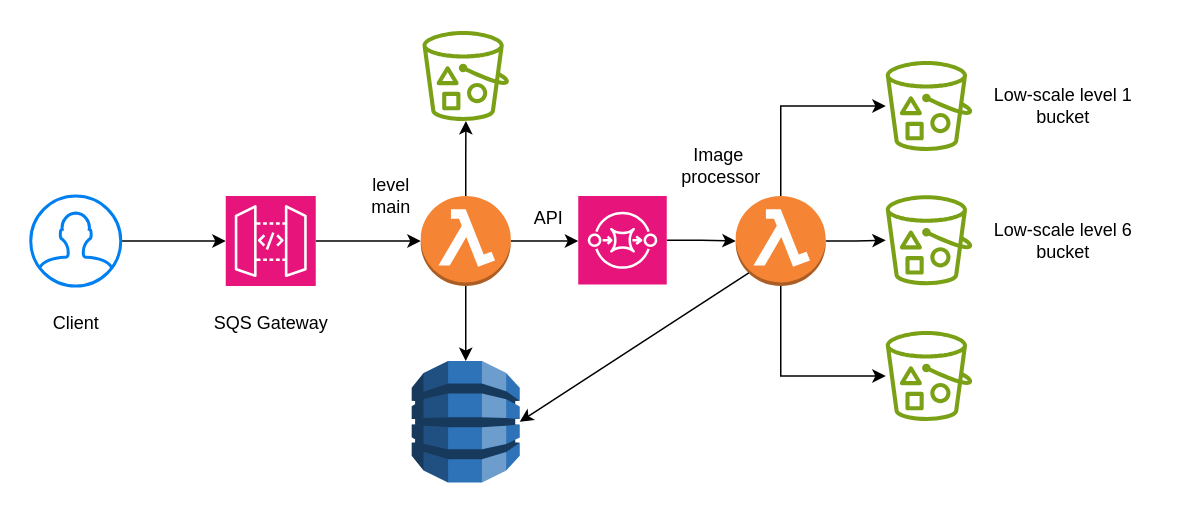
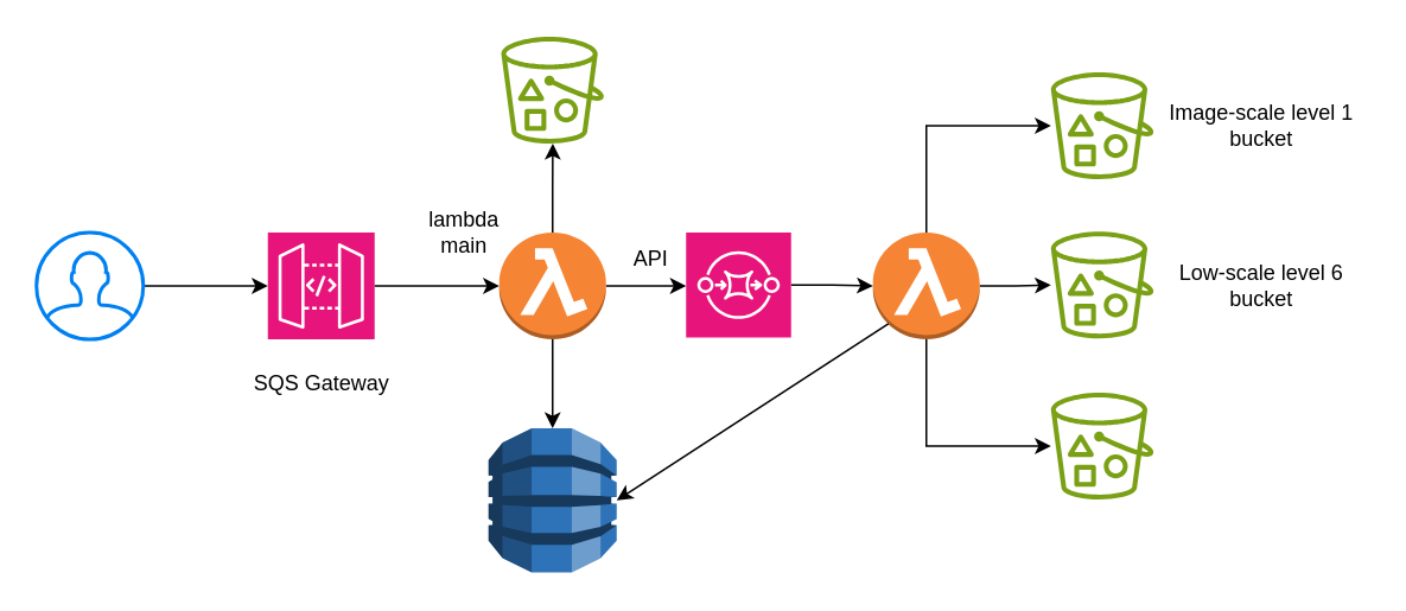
  <mxCell id="0" />
  <mxCell id="1" parent="0" />
  <mxCell id="2" value="" style="edgeStyle=orthogonalEdgeStyle;rounded=0;orthogonalLoop=1;jettySize=auto;html=1;" edge="1" parent="1" source="3" target="5"><mxGeometry relative="1" as="geometry" /></mxCell>
  <mxCell id="3" value="" style="html=1;verticalLabelPosition=bottom;align=center;labelBackgroundColor=#ffffff;verticalAlign=top;strokeWidth=2;strokeColor=#0080F0;shadow=0;dashed=0;shape=mxgraph.ios7.icons.user;" vertex="1" parent="1"><mxGeometry x="20" y="130" width="60" height="60" as="geometry" /></mxCell>
  <mxCell id="4" value="" style="edgeStyle=orthogonalEdgeStyle;rounded=0;orthogonalLoop=1;jettySize=auto;html=1;" edge="1" parent="1" source="5" target="9"><mxGeometry relative="1" as="geometry" /></mxCell>
  <mxCell id="5" value="" style="sketch=0;points=[[0,0,0],[0.25,0,0],[0.5,0,0],[0.75,0,0],[1,0,0],[0,1,0],[0.25,1,0],[0.5,1,0],[0.75,1,0],[1,1,0],[0,0.25,0],[0,0.5,0],[0,0.75,0],[1,0.25,0],[1,0.5,0],[1,0.75,0]];outlineConnect=0;fontColor=#232F3E;fillColor=#E7157B;strokeColor=#ffffff;dashed=0;verticalLabelPosition=bottom;verticalAlign=top;align=center;html=1;fontSize=12;fontStyle=0;aspect=fixed;shape=mxgraph.aws4.resourceIcon;resIcon=mxgraph.aws4.api_gateway;" vertex="1" parent="1"><mxGeometry x="150" y="130" width="60" height="60" as="geometry" /></mxCell>
  <mxCell id="6" value="" style="edgeStyle=orthogonalEdgeStyle;rounded=0;orthogonalLoop=1;jettySize=auto;html=1;" edge="1" parent="1" source="9" target="10"><mxGeometry relative="1" as="geometry" /></mxCell>
  <mxCell id="7" value="" style="edgeStyle=orthogonalEdgeStyle;rounded=0;orthogonalLoop=1;jettySize=auto;html=1;" edge="1" parent="1" source="9" target="11"><mxGeometry relative="1" as="geometry" /></mxCell>
  <mxCell id="8" value="" style="edgeStyle=orthogonalEdgeStyle;rounded=0;orthogonalLoop=1;jettySize=auto;html=1;" edge="1" parent="1" source="9"><mxGeometry relative="1" as="geometry"><mxPoint x="385" y="160" as="targetPoint" /></mxGeometry></mxCell>
  <mxCell id="9" value="" style="outlineConnect=0;dashed=0;verticalLabelPosition=bottom;verticalAlign=top;align=center;html=1;shape=mxgraph.aws3.lambda_function;fillColor=#F58534;gradientColor=none;" vertex="1" parent="1"><mxGeometry x="280" y="130" width="60" height="60" as="geometry" /></mxCell>
  <mxCell id="10" value="" style="outlineConnect=0;dashed=0;verticalLabelPosition=bottom;verticalAlign=top;align=center;html=1;shape=mxgraph.aws3.dynamo_db;fillColor=#2E73B8;gradientColor=none;" vertex="1" parent="1"><mxGeometry x="274" y="240" width="72" height="81" as="geometry" /></mxCell>
  <mxCell id="11" value="" style="sketch=0;outlineConnect=0;fontColor=#232F3E;gradientColor=none;fillColor=#7AA116;strokeColor=none;dashed=0;verticalLabelPosition=bottom;verticalAlign=top;align=center;html=1;fontSize=12;fontStyle=0;aspect=fixed;pointerEvents=1;shape=mxgraph.aws4.bucket_with_objects;" vertex="1" parent="1"><mxGeometry x="281.15" y="20" width="57.69" height="60" as="geometry" /></mxCell>
  <mxCell id="12" value="" style="edgeStyle=orthogonalEdgeStyle;rounded=0;orthogonalLoop=1;jettySize=auto;html=1;" edge="1" parent="1" source="13" target="15"><mxGeometry relative="1" as="geometry" /></mxCell>
  <mxCell id="13" value="" style="sketch=0;points=[[0,0,0],[0.25,0,0],[0.5,0,0],[0.75,0,0],[1,0,0],[0,1,0],[0.25,1,0],[0.5,1,0],[0.75,1,0],[1,1,0],[0,0.25,0],[0,0.5,0],[0,0.75,0],[1,0.25,0],[1,0.5,0],[1,0.75,0]];outlineConnect=0;fontColor=#232F3E;fillColor=#E7157B;strokeColor=#ffffff;dashed=0;verticalLabelPosition=bottom;verticalAlign=top;align=center;html=1;fontSize=12;fontStyle=0;aspect=fixed;shape=mxgraph.aws4.resourceIcon;resIcon=mxgraph.aws4.sqs;" vertex="1" parent="1"><mxGeometry x="385" y="130" width="59" height="59" as="geometry" /></mxCell>
  <mxCell id="14" value="" style="edgeStyle=orthogonalEdgeStyle;rounded=0;orthogonalLoop=1;jettySize=auto;html=1;" edge="1" parent="1" source="15" target="17"><mxGeometry relative="1" as="geometry" /></mxCell>
  <mxCell id="15" value="" style="outlineConnect=0;dashed=0;verticalLabelPosition=bottom;verticalAlign=top;align=center;html=1;shape=mxgraph.aws3.lambda_function;fillColor=#F58534;gradientColor=none;" vertex="1" parent="1"><mxGeometry x="490" y="130" width="60" height="60" as="geometry" /></mxCell>
  <mxCell id="16" value="" style="sketch=0;outlineConnect=0;fontColor=#232F3E;gradientColor=none;fillColor=#7AA116;strokeColor=none;dashed=0;verticalLabelPosition=bottom;verticalAlign=top;align=center;html=1;fontSize=12;fontStyle=0;aspect=fixed;pointerEvents=1;shape=mxgraph.aws4.bucket_with_objects;" vertex="1" parent="1"><mxGeometry x="590" y="40" width="57.69" height="60" as="geometry" /></mxCell>
  <mxCell id="17" value="" style="sketch=0;outlineConnect=0;fontColor=#232F3E;gradientColor=none;fillColor=#7AA116;strokeColor=none;dashed=0;verticalLabelPosition=bottom;verticalAlign=top;align=center;html=1;fontSize=12;fontStyle=0;aspect=fixed;pointerEvents=1;shape=mxgraph.aws4.bucket_with_objects;" vertex="1" parent="1"><mxGeometry x="590" y="129.5" width="57.69" height="60" as="geometry" /></mxCell>
  <mxCell id="18" value="" style="sketch=0;outlineConnect=0;fontColor=#232F3E;gradientColor=none;fillColor=#7AA116;strokeColor=none;dashed=0;verticalLabelPosition=bottom;verticalAlign=top;align=center;html=1;fontSize=12;fontStyle=0;aspect=fixed;pointerEvents=1;shape=mxgraph.aws4.bucket_with_objects;" vertex="1" parent="1"><mxGeometry x="590" y="220" width="57.69" height="60" as="geometry" /></mxCell>
  <mxCell id="19" value="" style="edgeStyle=none;orthogonalLoop=1;jettySize=auto;html=1;rounded=0;exitX=0.5;exitY=0;exitDx=0;exitDy=0;exitPerimeter=0;" edge="1" parent="1" source="15" target="16"><mxGeometry width="100" relative="1" as="geometry"><mxPoint x="450" y="60" as="sourcePoint" /><mxPoint x="550" y="60" as="targetPoint" /><Array as="points"><mxPoint x="520" y="70" /></Array></mxGeometry></mxCell>
  <mxCell id="20" value="" style="edgeStyle=none;orthogonalLoop=1;jettySize=auto;html=1;rounded=0;exitX=0.5;exitY=1;exitDx=0;exitDy=0;exitPerimeter=0;" edge="1" parent="1" source="15" target="18"><mxGeometry width="100" relative="1" as="geometry"><mxPoint x="480" y="240" as="sourcePoint" /><mxPoint x="580" y="240" as="targetPoint" /><Array as="points"><mxPoint x="520" y="250" /></Array></mxGeometry></mxCell>
  <mxCell id="21" value="" style="edgeStyle=none;orthogonalLoop=1;jettySize=auto;html=1;rounded=0;entryX=1;entryY=0.5;entryDx=0;entryDy=0;entryPerimeter=0;exitX=0.145;exitY=0.855;exitDx=0;exitDy=0;exitPerimeter=0;" edge="1" parent="1" source="15" target="10"><mxGeometry width="100" relative="1" as="geometry"><mxPoint x="490" y="180" as="sourcePoint" /><mxPoint x="456.25" y="290" as="targetPoint" /><Array as="points" /></mxGeometry></mxCell>
- <mxCell id="22" value="Client" style="text;html=1;align=center;verticalAlign=middle;resizable=0;points=[];autosize=1;strokeColor=none;fillColor=none;" vertex="1" parent="1"><mxGeometry x="25" y="200" width="50" height="30" as="geometry" /></mxCell>
  <mxCell id="23" value="SQS Gateway" style="text;html=1;align=center;verticalAlign=middle;resizable=0;points=[];autosize=1;strokeColor=none;fillColor=none;" vertex="1" parent="1"><mxGeometry x="135" y="200" width="90" height="30" as="geometry" /></mxCell>
- <mxCell id="24" value="level&lt;div&gt;main&lt;/div&gt;" style="text;html=1;align=center;verticalAlign=middle;resizable=0;points=[];autosize=1;strokeColor=none;fillColor=none;" vertex="1" parent="1"><mxGeometry x="230" y="110" width="60" height="40" as="geometry" /></mxCell>
+ <mxCell id="24" value="lambda&lt;div&gt;main&lt;/div&gt;" style="text;html=1;align=center;verticalAlign=middle;resizable=0;points=[];autosize=1;strokeColor=none;fillColor=none;" vertex="1" parent="1"><mxGeometry x="230" y="110" width="60" height="40" as="geometry" /></mxCell>
  <mxCell id="25" value="API" style="text;html=1;align=center;verticalAlign=middle;resizable=0;points=[];autosize=1;strokeColor=none;fillColor=none;" vertex="1" parent="1"><mxGeometry x="340" y="129.5" width="50" height="30" as="geometry" /></mxCell>
- <mxCell id="26" value="Image&amp;nbsp;&lt;div&gt;processor&lt;/div&gt;" style="text;html=1;align=center;verticalAlign=middle;resizable=0;points=[];autosize=1;strokeColor=none;fillColor=none;" vertex="1" parent="1"><mxGeometry x="440" y="90" width="80" height="40" as="geometry" /></mxCell>
- <mxCell id="27" value="Low-scale level 1&lt;div&gt;bucket&lt;/div&gt;" style="text;html=1;align=center;verticalAlign=middle;resizable=0;points=[];autosize=1;strokeColor=none;fillColor=none;" vertex="1" parent="1"><mxGeometry x="647.69" y="50" width="120" height="40" as="geometry" /></mxCell>
+ <mxCell id="27" value="Image-scale level 1&lt;div&gt;bucket&lt;/div&gt;" style="text;html=1;align=center;verticalAlign=middle;resizable=0;points=[];autosize=1;strokeColor=none;fillColor=none;" vertex="1" parent="1"><mxGeometry x="647.69" y="50" width="120" height="40" as="geometry" /></mxCell>
  <mxCell id="28" value="Low-scale level 6&lt;div&gt;bucket&lt;/div&gt;" style="text;html=1;align=center;verticalAlign=middle;resizable=0;points=[];autosize=1;strokeColor=none;fillColor=none;" vertex="1" parent="1"><mxGeometry x="647.69" y="140" width="120" height="40" as="geometry" /></mxCell>
